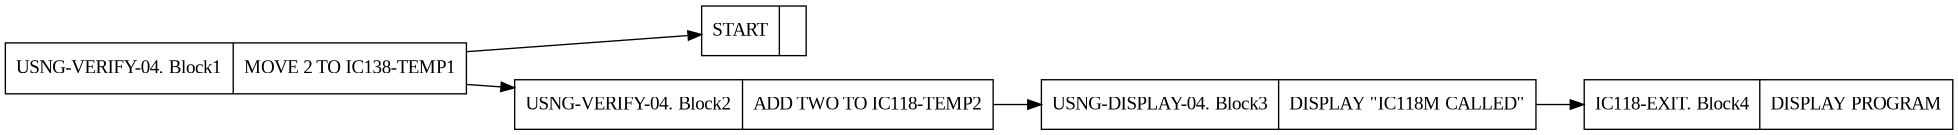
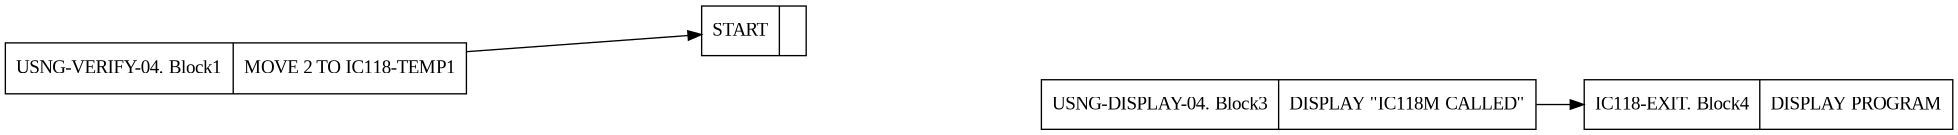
  digraph {
    fontname="Liberation Serif"
    rankdir=LR
    node [fontname="Liberation Serif" shape=record]
    edge [arrowtail=empty fontname="Liberation Serif"]
    n1 [label="{START|}"]
-   n2 [label="{USNG-VERIFY-04. Block1|    MOVE 2 TO IC138-TEMP1\l}"]
-   n3 [label="{USNG-VERIFY-04. Block2|    ADD TWO TO IC118-TEMP2\l}"]
+   n2 [label="{USNG-VERIFY-04. Block1|    MOVE 2 TO IC118-TEMP1\l}"]
    n4 [label="{USNG-DISPLAY-04. Block3|    DISPLAY \"IC118M CALLED\"\l}"]
    n5 [label="{IC118-EXIT. Block4|    DISPLAY PROGRAM\l}"]
    n2 -> n1
-   n2 -> n3
-   n3 -> n4
    n4 -> n5
  }
